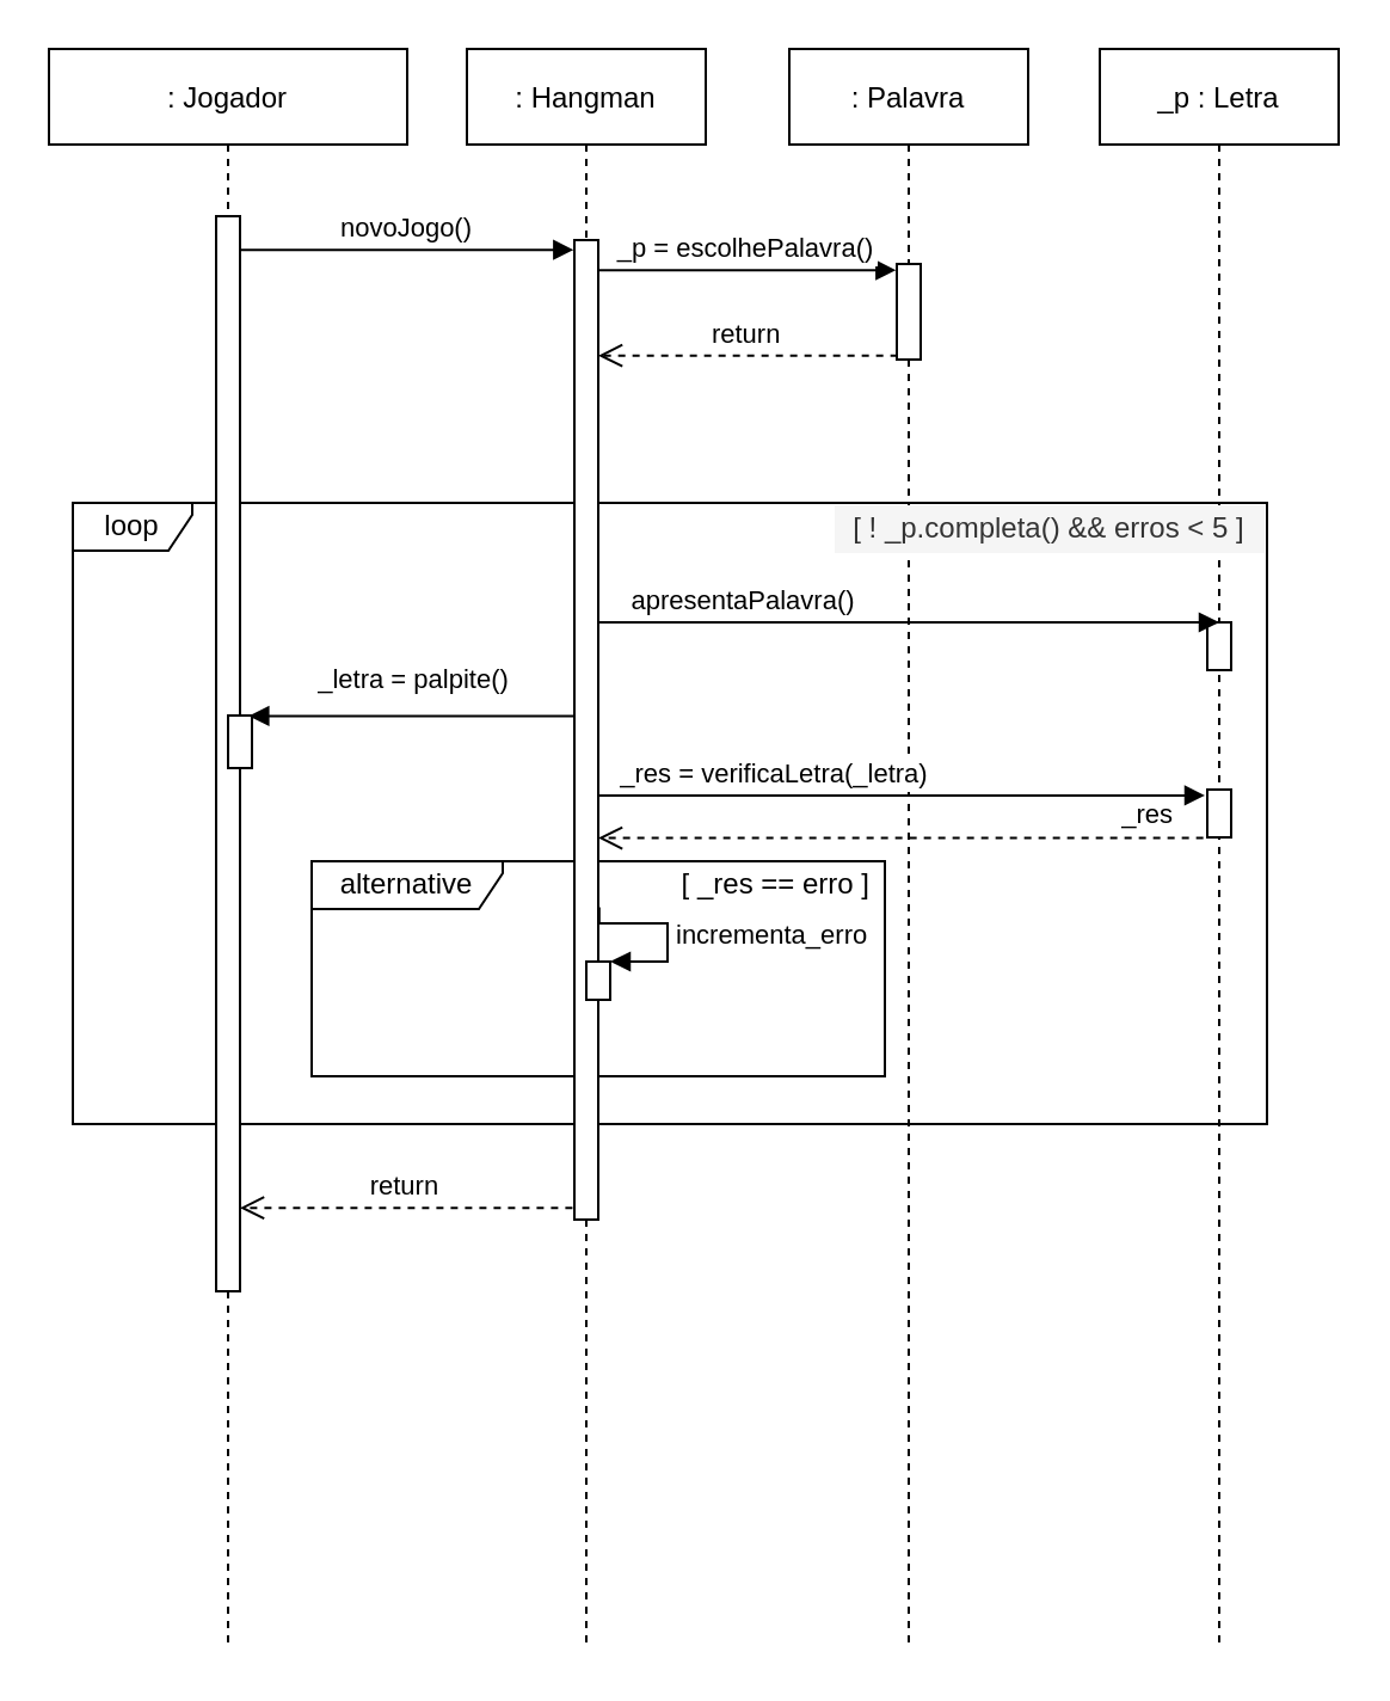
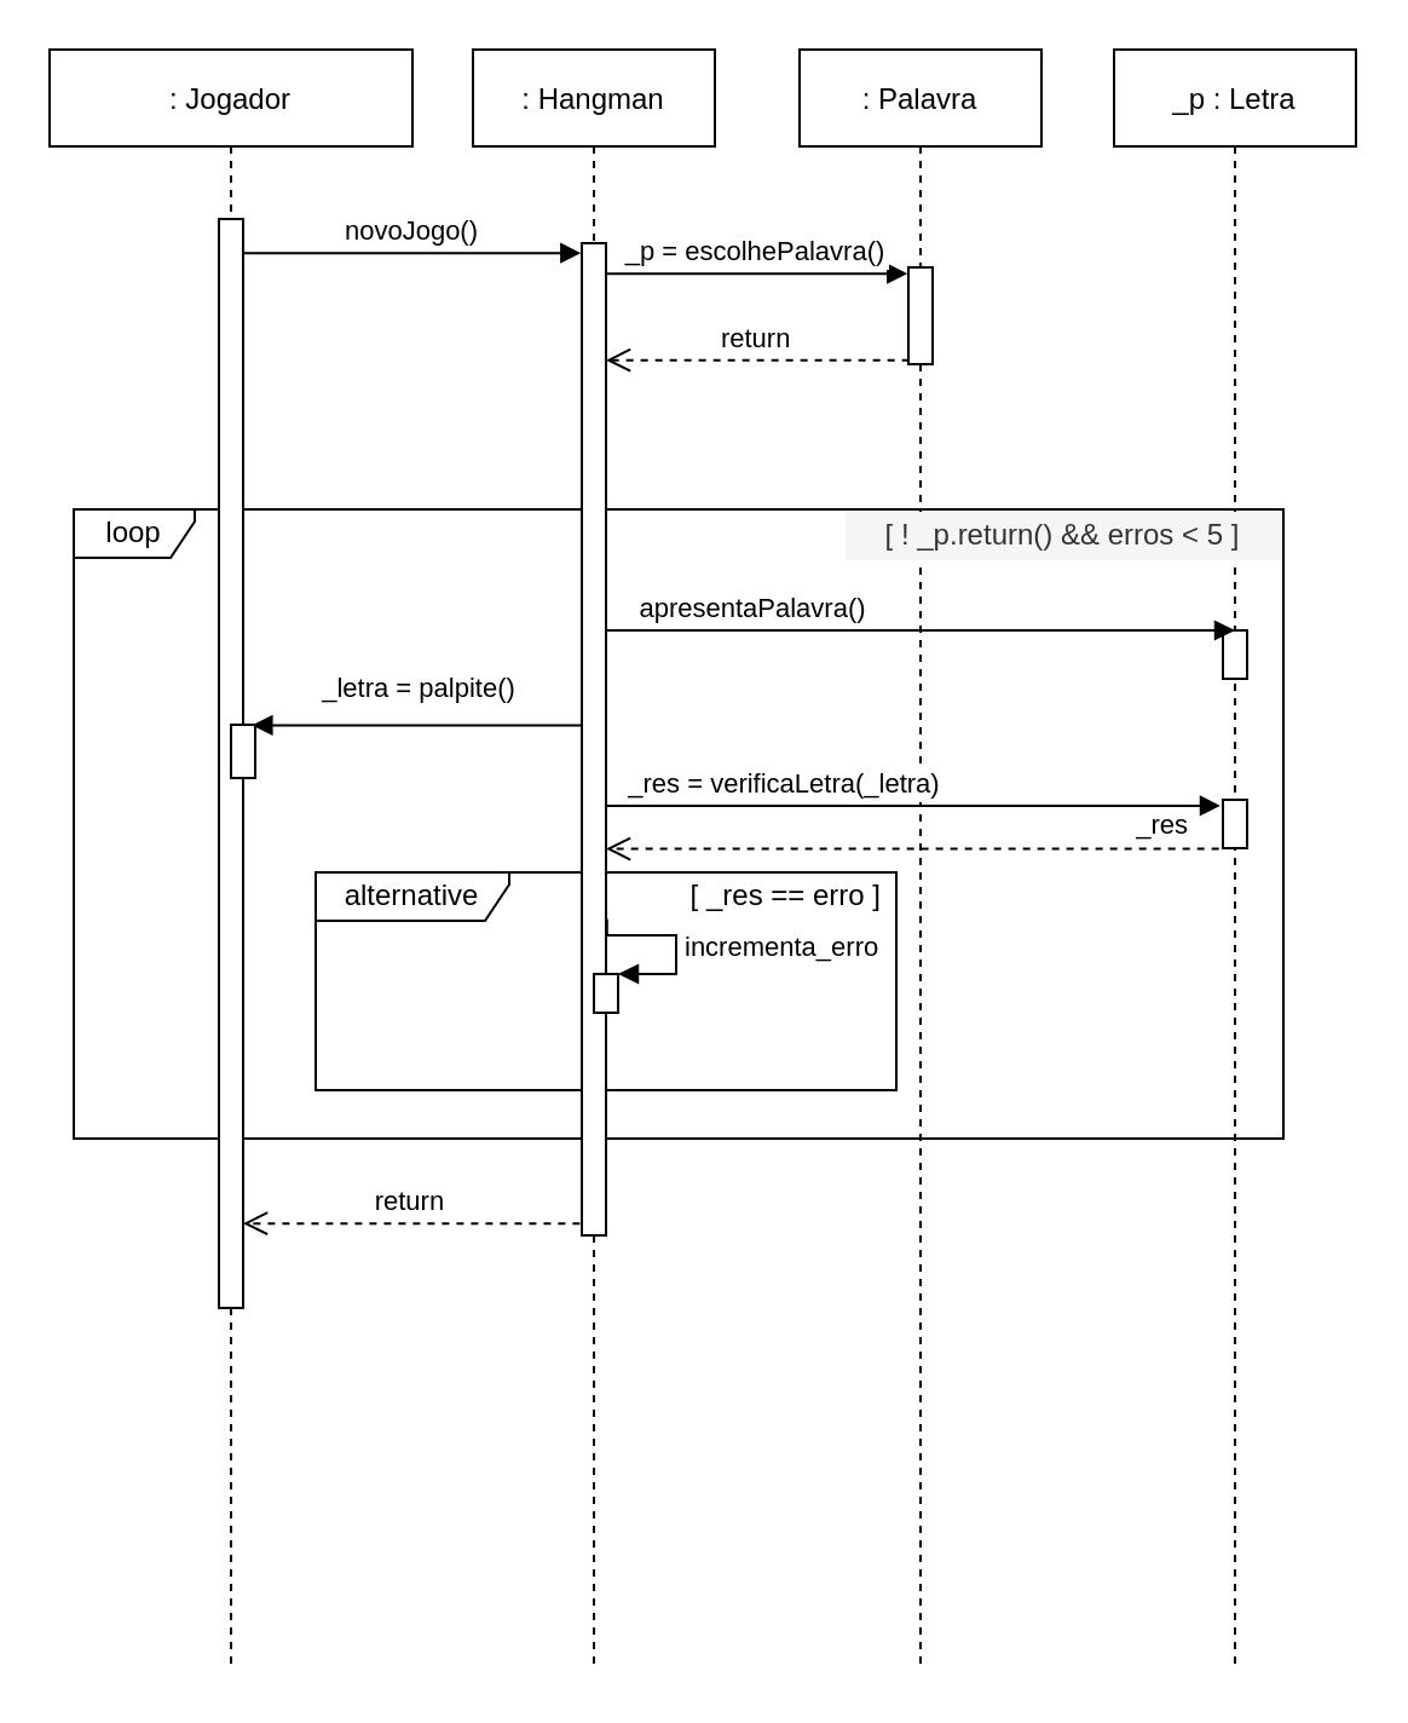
  <mxCell id="0" />
  <mxCell id="1" parent="0" />
  <mxCell id="2" value="loop" style="shape=umlFrame;whiteSpace=wrap;html=1;width=50;height=20;" vertex="1" parent="1"><mxGeometry x="30" y="210" width="500" height="260" as="geometry" /></mxCell>
  <mxCell id="3" value="_p : Letra" style="shape=umlLifeline;perimeter=lifelinePerimeter;container=1;collapsible=0;recursiveResize=0;rounded=0;shadow=0;strokeWidth=1;" vertex="1" parent="1"><mxGeometry x="460" y="20" width="100" height="670" as="geometry" /></mxCell>
  <mxCell id="4" value="" style="points=[];perimeter=orthogonalPerimeter;rounded=0;shadow=0;strokeWidth=1;" vertex="1" parent="3"><mxGeometry x="45" y="240" width="10" height="20" as="geometry" /></mxCell>
  <mxCell id="5" value="" style="points=[];perimeter=orthogonalPerimeter;rounded=0;shadow=0;strokeWidth=1;" vertex="1" parent="3"><mxGeometry x="45" y="310" width="10" height="20" as="geometry" /></mxCell>
  <mxCell id="6" value="apresentaPalavra()" style="verticalAlign=bottom;endArrow=block;entryX=0.5;entryY=0;shadow=0;strokeWidth=1;entryDx=0;entryDy=0;entryPerimeter=0;" edge="1" parent="1" source="14" target="4"><mxGeometry x="-0.532" relative="1" as="geometry"><mxPoint x="230" y="260" as="sourcePoint" /><mxPoint x="359.67" y="200" as="targetPoint" /><Array as="points" /><mxPoint as="offset" /></mxGeometry></mxCell>
  <mxCell id="7" value=": Jogador" style="shape=umlLifeline;perimeter=lifelinePerimeter;container=1;collapsible=0;recursiveResize=0;rounded=0;shadow=0;strokeWidth=1;" parent="1" vertex="1"><mxGeometry x="20" y="20" width="150" height="670" as="geometry" /></mxCell>
  <mxCell id="8" value="" style="points=[];perimeter=orthogonalPerimeter;rounded=0;shadow=0;strokeWidth=1;" parent="7" vertex="1"><mxGeometry x="70" y="70" width="10" height="450" as="geometry" /></mxCell>
  <mxCell id="9" value="" style="points=[];perimeter=orthogonalPerimeter;rounded=0;shadow=0;strokeWidth=1;" vertex="1" parent="7"><mxGeometry x="75" y="279" width="10" height="22" as="geometry" /></mxCell>
  <mxCell id="10" value="" style="group" vertex="1" connectable="0" parent="1"><mxGeometry x="130" y="360" width="240" height="90" as="geometry" /></mxCell>
  <mxCell id="11" value="alternative" style="shape=umlFrame;whiteSpace=wrap;html=1;width=80;height=20;" vertex="1" parent="10"><mxGeometry width="240" height="90" as="geometry" /></mxCell>
  <mxCell id="12" value="&amp;nbsp;[ _res == erro ]" style="text;html=1;strokeColor=none;fillColor=none;align=center;verticalAlign=middle;whiteSpace=wrap;rounded=0;" vertex="1" parent="10"><mxGeometry x="146.087" width="93.913" height="20" as="geometry" /></mxCell>
  <mxCell id="13" value=": Hangman" style="shape=umlLifeline;perimeter=lifelinePerimeter;container=1;collapsible=0;recursiveResize=0;rounded=0;shadow=0;strokeWidth=1;" parent="1" vertex="1"><mxGeometry x="195" y="20" width="100" height="670" as="geometry" /></mxCell>
  <mxCell id="14" value="" style="points=[];perimeter=orthogonalPerimeter;rounded=0;shadow=0;strokeWidth=1;" parent="13" vertex="1"><mxGeometry x="45" y="80" width="10" height="410" as="geometry" /></mxCell>
  <mxCell id="15" value="" style="html=1;points=[];perimeter=orthogonalPerimeter;" vertex="1" parent="13"><mxGeometry x="50" y="382" width="10" height="16" as="geometry" /></mxCell>
  <mxCell id="16" value="incrementa_erro" style="edgeStyle=orthogonalEdgeStyle;html=1;align=left;spacingLeft=2;endArrow=block;rounded=0;entryX=1;entryY=0;exitX=1.04;exitY=0.681;exitDx=0;exitDy=0;exitPerimeter=0;" edge="1" target="15" parent="13" source="14"><mxGeometry x="0.064" relative="1" as="geometry"><mxPoint x="54" y="357" as="sourcePoint" /><Array as="points"><mxPoint x="84" y="366" /><mxPoint x="84" y="382" /></Array><mxPoint as="offset" /></mxGeometry></mxCell>
  <mxCell id="17" value="return" style="verticalAlign=bottom;endArrow=open;dashed=1;endSize=8;shadow=0;strokeWidth=1;exitX=-0.08;exitY=0.988;exitDx=0;exitDy=0;exitPerimeter=0;" parent="1" source="14" target="8" edge="1"><mxGeometry relative="1" as="geometry"><mxPoint x="185" y="196" as="targetPoint" /><mxPoint x="200" y="470" as="sourcePoint" /><Array as="points" /></mxGeometry></mxCell>
  <mxCell id="18" value="novoJogo()" style="verticalAlign=bottom;endArrow=block;shadow=0;strokeWidth=1;entryX=-0.033;entryY=0.01;entryDx=0;entryDy=0;entryPerimeter=0;" parent="1" source="8" target="14" edge="1"><mxGeometry relative="1" as="geometry"><mxPoint x="185" y="120" as="sourcePoint" /><mxPoint x="200" y="120" as="targetPoint" /><Array as="points" /></mxGeometry></mxCell>
  <mxCell id="19" value=": Palavra" style="shape=umlLifeline;perimeter=lifelinePerimeter;container=1;collapsible=0;recursiveResize=0;rounded=0;shadow=0;strokeWidth=1;" vertex="1" parent="1"><mxGeometry x="330" y="20" width="100" height="670" as="geometry" /></mxCell>
  <mxCell id="20" value="" style="points=[];perimeter=orthogonalPerimeter;rounded=0;shadow=0;strokeWidth=1;" vertex="1" parent="19"><mxGeometry x="45" y="90" width="10" height="40" as="geometry" /></mxCell>
  <mxCell id="21" value="_p = escolhePalavra()" style="verticalAlign=bottom;endArrow=block;entryX=-0.033;entryY=0.065;shadow=0;strokeWidth=1;entryDx=0;entryDy=0;entryPerimeter=0;" edge="1" parent="1" source="14" target="20"><mxGeometry relative="1" as="geometry"><mxPoint x="240" y="140" as="sourcePoint" /><mxPoint x="400" y="140" as="targetPoint" /><Array as="points" /></mxGeometry></mxCell>
  <mxCell id="22" value="return" style="verticalAlign=bottom;endArrow=open;dashed=1;endSize=8;exitX=0.033;exitY=0.958;shadow=0;strokeWidth=1;exitDx=0;exitDy=0;exitPerimeter=0;" edge="1" parent="1" source="20" target="14"><mxGeometry relative="1" as="geometry"><mxPoint x="250" y="200" as="targetPoint" /><mxPoint x="410" y="200" as="sourcePoint" /><Array as="points" /></mxGeometry></mxCell>
  <mxCell id="23" value="_res = verificaLetra(_letra)" style="verticalAlign=bottom;endArrow=block;entryX=-0.1;entryY=0.122;shadow=0;strokeWidth=1;entryDx=0;entryDy=0;entryPerimeter=0;" edge="1" parent="1" source="14" target="5"><mxGeometry x="-0.421" relative="1" as="geometry"><mxPoint x="205" y="274.88" as="sourcePoint" /><mxPoint x="475" y="280" as="targetPoint" /><Array as="points" /><mxPoint as="offset" /></mxGeometry></mxCell>
  <mxCell id="24" value="_res" style="verticalAlign=bottom;endArrow=open;dashed=1;endSize=8;shadow=0;strokeWidth=1;exitX=-0.167;exitY=1.013;exitDx=0;exitDy=0;exitPerimeter=0;" edge="1" parent="1" source="5" target="14"><mxGeometry x="-0.819" y="-1" relative="1" as="geometry"><mxPoint x="215" y="158.32" as="targetPoint" /><mxPoint x="355.33" y="158.32" as="sourcePoint" /><Array as="points" /><mxPoint as="offset" /></mxGeometry></mxCell>
  <mxCell id="25" value="_letra = palpite()" style="verticalAlign=bottom;endArrow=block;entryX=0.867;entryY=0.011;shadow=0;strokeWidth=1;entryDx=0;entryDy=0;entryPerimeter=0;" edge="1" parent="1" source="14" target="9"><mxGeometry x="-0.011" y="-6" relative="1" as="geometry"><mxPoint x="180" y="226" as="sourcePoint" /><mxPoint x="445" y="226" as="targetPoint" /><Array as="points" /><mxPoint as="offset" /></mxGeometry></mxCell>
- <mxCell id="26" value="[ ! _p.completa() &amp;amp;&amp;amp; erros &amp;lt; 5 ]" style="text;html=1;strokeColor=none;fillColor=#f5f5f5;align=center;verticalAlign=middle;whiteSpace=wrap;rounded=0;fontColor=#333333;" vertex="1" parent="1"><mxGeometry x="349" y="211" width="180" height="20" as="geometry" /></mxCell>
+ <mxCell id="26" value="[ ! _p.return() &amp;amp;&amp;amp; erros &amp;lt; 5 ]" style="text;html=1;strokeColor=none;fillColor=#f5f5f5;align=center;verticalAlign=middle;whiteSpace=wrap;rounded=0;fontColor=#333333;" vertex="1" parent="1"><mxGeometry x="349" y="211" width="180" height="20" as="geometry" /></mxCell>
